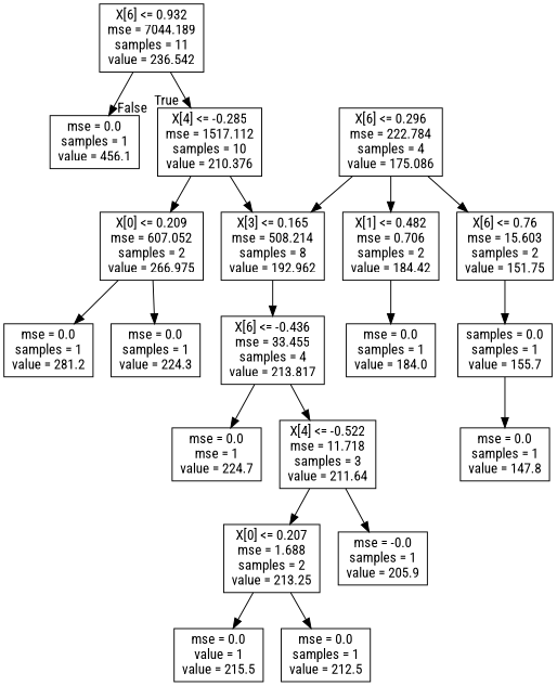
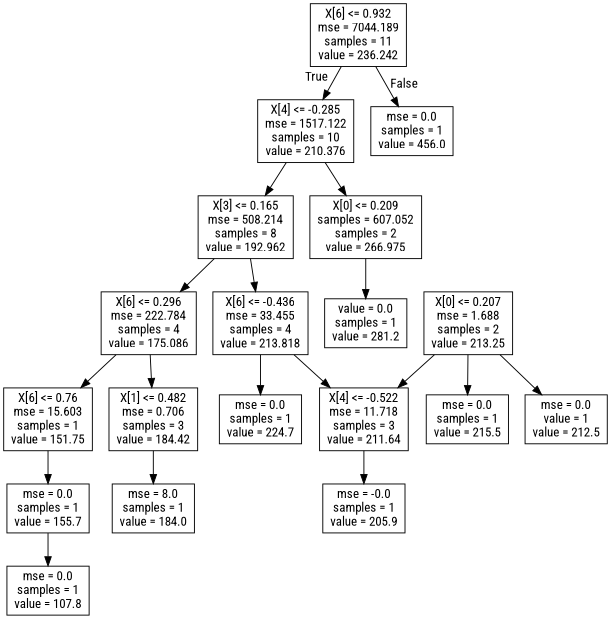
  digraph {
    fontname="Roboto Condensed"
    node [fontname="Roboto Condensed" shape=box]
    edge [fontname="Roboto Condensed"]
-   n1 [label="X[6] <= 0.932\nmse = 7044.189\nsamples = 11\nvalue = 236.542"]
-   n2 [label="X[4] <= -0.285\nmse = 1517.112\nsamples = 10\nvalue = 210.376"]
-   n3 [label="mse = 0.0\nsamples = 1\nvalue = 456.1"]
+   n1 [label="X[6] <= 0.932\nmse = 7044.189\nsamples = 11\nvalue = 236.242"]
+   n2 [label="X[4] <= -0.285\nmse = 1517.122\nsamples = 10\nvalue = 210.376"]
+   n3 [label="mse = 0.0\nsamples = 1\nvalue = 456.0"]
    n4 [label="X[3] <= 0.165\nmse = 508.214\nsamples = 8\nvalue = 192.962"]
-   n5 [label="X[0] <= 0.209\nmse = 607.052\nsamples = 2\nvalue = 266.975"]
-   n6 [label="X[6] <= -0.436\nmse = 33.455\nsamples = 4\nvalue = 213.817"]
+   n5 [label="X[0] <= 0.209\nsamples = 607.052\nsamples = 2\nvalue = 266.975"]
+   n6 [label="X[6] <= -0.436\nmse = 33.455\nsamples = 4\nvalue = 213.818"]
    n7 [label="X[6] <= 0.296\nmse = 222.784\nsamples = 4\nvalue = 175.086"]
-   n8 [label="mse = 0.0\nsamples = 1\nvalue = 281.2"]
-   n9 [label="mse = 0.0\nsamples = 1\nvalue = 224.3"]
+   n8 [label="value = 0.0\nsamples = 1\nvalue = 281.2"]
    n10 [label="X[4] <= -0.522\nmse = 11.718\nsamples = 3\nvalue = 211.64"]
-   n11 [label="mse = 0.0\nmse = 1\nvalue = 224.7"]
-   n12 [label="X[1] <= 0.482\nmse = 0.706\nsamples = 2\nvalue = 184.42"]
-   n13 [label="X[6] <= 0.76\nmse = 15.603\nsamples = 2\nvalue = 151.75"]
+   n11 [label="mse = 0.0\nsamples = 1\nvalue = 224.7"]
+   n12 [label="X[1] <= 0.482\nmse = 0.706\nsamples = 3\nvalue = 184.42"]
+   n13 [label="X[6] <= 0.76\nmse = 15.603\nsamples = 1\nvalue = 151.75"]
    n14 [label="X[0] <= 0.207\nmse = 1.688\nsamples = 2\nvalue = 213.25"]
    n15 [label="mse = -0.0\nsamples = 1\nvalue = 205.9"]
-   n16 [label="mse = 0.0\nvalue = 1\nvalue = 215.5"]
-   n17 [label="mse = 0.0\nsamples = 1\nvalue = 212.5"]
-   n18 [label="mse = 0.0\nsamples = 1\nvalue = 184.0"]
-   n19 [label="samples = 0.0\nsamples = 1\nvalue = 155.7"]
-   n20 [label="mse = 0.0\nsamples = 1\nvalue = 147.8"]
+   n16 [label="mse = 0.0\nsamples = 1\nvalue = 215.5"]
+   n17 [label="mse = 0.0\nvalue = 1\nvalue = 212.5"]
+   n18 [label="mse = 8.0\nsamples = 1\nvalue = 184.0"]
+   n19 [label="mse = 0.0\nsamples = 1\nvalue = 155.7"]
+   n20 [label="mse = 0.0\nsamples = 1\nvalue = 107.8"]
    n1 -> n2 [headlabel=True labelangle=45 labeldistance=2.5]
    n1 -> n3 [headlabel=False labelangle=-45 labeldistance=2.5]
    n2 -> n4
    n2 -> n5
    n4 -> n6
-   n7 -> n4
+   n4 -> n7
    n5 -> n8
-   n5 -> n9
    n6 -> n10
    n6 -> n11
    n7 -> n12
    n7 -> n13
-   n10 -> n14
+   n14 -> n10
    n10 -> n15
    n12 -> n18
    n13 -> n19
    n14 -> n16
    n14 -> n17
    n19 -> n20
  }
